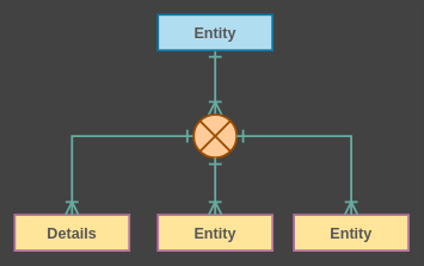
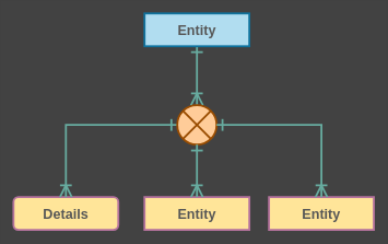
  <mxCell id="0" />
  <mxCell id="1" parent="0" />
- <mxCell id="2" value="Details" style="rounded=0;whiteSpace=wrap;html=1;hachureGap=4;fillColor=#FFE599;strokeColor=#B5739D;fontColor=#575757;strokeWidth=3;fontSize=21;fontStyle=1" parent="1" vertex="1"><mxGeometry x="20" y="300" width="160" height="50" as="geometry" /></mxCell>
+ <mxCell id="2" value="Details" style="whiteSpace=wrap;html=1;hachureGap=4;fillColor=#FFE599;strokeColor=#B5739D;fontColor=#575757;strokeWidth=3;fontSize=21;fontStyle=1;rounded=1;" parent="1" vertex="1"><mxGeometry x="20" y="300" width="160" height="50" as="geometry" /></mxCell>
  <mxCell id="3" style="edgeStyle=orthogonalEdgeStyle;rounded=0;orthogonalLoop=1;jettySize=auto;html=1;entryX=0;entryY=0.5;entryDx=0;entryDy=0;endArrow=ERoneToMany;startSize=14;endSize=14;sourcePerimeterSpacing=8;targetPerimeterSpacing=8;endFill=0;labelBackgroundColor=#F4F1DE;strokeColor=#67AB9F;fontColor=#393C56;startArrow=ERone;startFill=0;strokeWidth=3;exitX=0.5;exitY=1;exitDx=0;exitDy=0;fillColor=#cce5ff;" parent="1" source="4" target="7" edge="1"><mxGeometry relative="1" as="geometry" /></mxCell>
  <mxCell id="4" value="Entity" style="rounded=0;whiteSpace=wrap;html=1;hachureGap=4;fillColor=#b1ddf0;strokeColor=#10739e;strokeWidth=3;fontColor=#575757;fontSize=21;fontStyle=1" parent="1" vertex="1"><mxGeometry x="220" y="20" width="160" height="50" as="geometry" /></mxCell>
  <mxCell id="5" value="Entity" style="rounded=0;whiteSpace=wrap;html=1;hachureGap=4;fillColor=#FFE599;strokeColor=#B5739D;strokeWidth=3;fontColor=#575757;fontSize=21;fontStyle=1" parent="1" vertex="1"><mxGeometry x="410" y="300" width="160" height="50" as="geometry" /></mxCell>
  <mxCell id="6" style="edgeStyle=orthogonalEdgeStyle;rounded=0;orthogonalLoop=1;jettySize=auto;html=1;entryX=0.5;entryY=0;entryDx=0;entryDy=0;endArrow=ERoneToMany;startSize=14;endSize=14;sourcePerimeterSpacing=8;targetPerimeterSpacing=8;endFill=0;labelBackgroundColor=#F4F1DE;strokeColor=#67AB9F;fontColor=#393C56;startArrow=ERone;startFill=0;strokeWidth=3;elbow=vertical;exitX=0.5;exitY=1;exitDx=0;exitDy=0;fillColor=#cce5ff;" parent="1" source="7" target="2" edge="1"><mxGeometry relative="1" as="geometry"><mxPoint x="460" y="150" as="sourcePoint" /><mxPoint x="320" y="220" as="targetPoint" /></mxGeometry></mxCell>
  <mxCell id="7" value="" style="ellipse;whiteSpace=wrap;html=1;rounded=1;hachureGap=4;strokeColor=#994C00;strokeWidth=3;fontSize=21;fillColor=#ffcc99;direction=south;" parent="1" vertex="1"><mxGeometry x="270" y="160" width="60" height="60" as="geometry" /></mxCell>
  <mxCell id="8" style="edgeStyle=orthogonalEdgeStyle;rounded=0;orthogonalLoop=1;jettySize=auto;html=1;entryX=0.5;entryY=0;entryDx=0;entryDy=0;endArrow=ERoneToMany;startSize=14;endSize=14;sourcePerimeterSpacing=8;targetPerimeterSpacing=8;endFill=0;labelBackgroundColor=#F4F1DE;strokeColor=#67AB9F;fontColor=#393C56;startArrow=ERone;startFill=0;strokeWidth=3;elbow=vertical;exitX=0.5;exitY=0;exitDx=0;exitDy=0;fillColor=#cce5ff;" parent="1" source="7" target="5" edge="1"><mxGeometry relative="1" as="geometry"><mxPoint x="270" y="220" as="sourcePoint" /><mxPoint x="160" y="310" as="targetPoint" /></mxGeometry></mxCell>
  <mxCell id="9" value="Entity" style="rounded=0;whiteSpace=wrap;html=1;hachureGap=4;fillColor=#FFE599;strokeColor=#B5739D;strokeWidth=3;fontColor=#575757;fontSize=21;fontStyle=1" parent="1" vertex="1"><mxGeometry x="220" y="300" width="160" height="50" as="geometry" /></mxCell>
  <mxCell id="10" style="edgeStyle=orthogonalEdgeStyle;rounded=0;orthogonalLoop=1;jettySize=auto;html=1;entryX=0.5;entryY=0;entryDx=0;entryDy=0;endArrow=ERoneToMany;startSize=14;endSize=14;sourcePerimeterSpacing=8;targetPerimeterSpacing=8;endFill=0;labelBackgroundColor=#F4F1DE;strokeColor=#67AB9F;fontColor=#393C56;startArrow=ERone;startFill=0;strokeWidth=3;elbow=vertical;exitX=1;exitY=0.5;exitDx=0;exitDy=0;fillColor=#cce5ff;" parent="1" source="7" target="9" edge="1"><mxGeometry relative="1" as="geometry"><mxPoint x="330" y="190" as="sourcePoint" /><mxPoint x="500" y="290" as="targetPoint" /></mxGeometry></mxCell>
  <mxCell id="11" value="" style="edgeStyle=none;orthogonalLoop=1;jettySize=auto;html=1;rounded=0;strokeColor=#994C00;strokeWidth=3;fontSize=21;fontColor=#575757;startArrow=none;startFill=0;endArrow=none;endFill=0;startSize=14;endSize=14;sourcePerimeterSpacing=8;targetPerimeterSpacing=8;fillColor=#60a917;elbow=vertical;exitX=0;exitY=1;exitDx=0;exitDy=0;entryX=1;entryY=0;entryDx=0;entryDy=0;" parent="1" source="7" target="7" edge="1"><mxGeometry width="120" relative="1" as="geometry"><mxPoint x="340" y="150" as="sourcePoint" /><mxPoint x="390" y="150" as="targetPoint" /><Array as="points" /></mxGeometry></mxCell>
  <mxCell id="12" value="" style="edgeStyle=none;orthogonalLoop=1;jettySize=auto;html=1;rounded=0;strokeColor=#994C00;strokeWidth=3;fontSize=21;fontColor=#575757;startArrow=none;startFill=0;endArrow=none;endFill=0;startSize=14;endSize=14;sourcePerimeterSpacing=8;targetPerimeterSpacing=8;fillColor=#60a917;elbow=vertical;exitX=1;exitY=1;exitDx=0;exitDy=0;entryX=0;entryY=0;entryDx=0;entryDy=0;" parent="1" source="7" target="7" edge="1"><mxGeometry width="120" relative="1" as="geometry"><mxPoint x="350" y="160" as="sourcePoint" /><mxPoint x="400" y="160" as="targetPoint" /><Array as="points" /></mxGeometry></mxCell>
